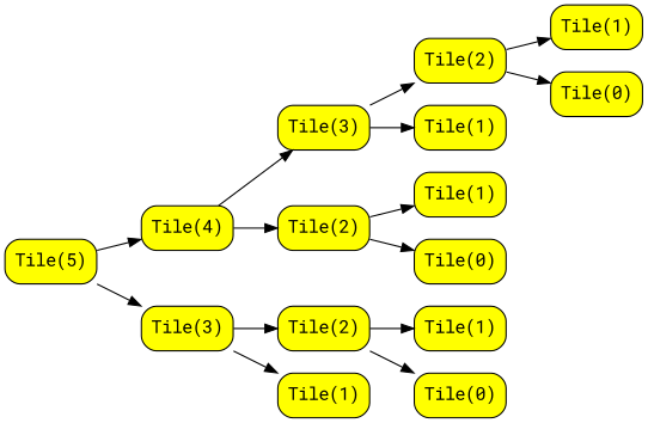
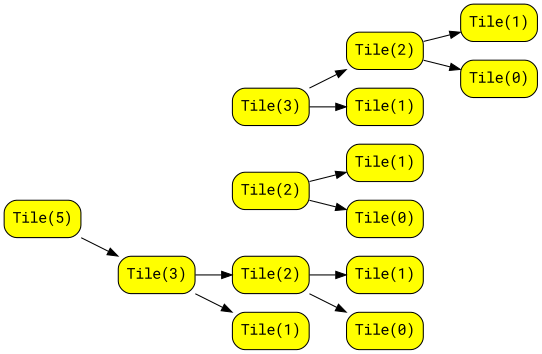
  digraph {
    rankdir=LR
    fontname="Roboto Mono"
    node [fillcolor=yellow fontname="Roboto Mono" shape=box style="rounded,filled"]
    edge [fontname="Roboto Mono"]
    n1 [label="Tile(5)"]
-   n2 [label="Tile(4)"]
    n3 [label="Tile(3)"]
    n4 [label="Tile(3)"]
    n5 [label="Tile(2)"]
    n6 [label="Tile(2)"]
    n7 [label="Tile(1)"]
    n8 [label="Tile(2)"]
    n9 [label="Tile(1)"]
    n10 [label="Tile(1)"]
    n11 [label="Tile(0)"]
    n12 [label="Tile(1)"]
    n13 [label="Tile(0)"]
    n14 [label="Tile(1)"]
    n15 [label="Tile(0)"]
-   n1 -> n2
    n1 -> n3
-   n2 -> n4
-   n2 -> n5
    n3 -> n6
    n3 -> n7
    n4 -> n8
    n4 -> n9
    n5 -> n10
    n5 -> n11
    n6 -> n12
    n6 -> n13
    n8 -> n14
    n8 -> n15
  }
